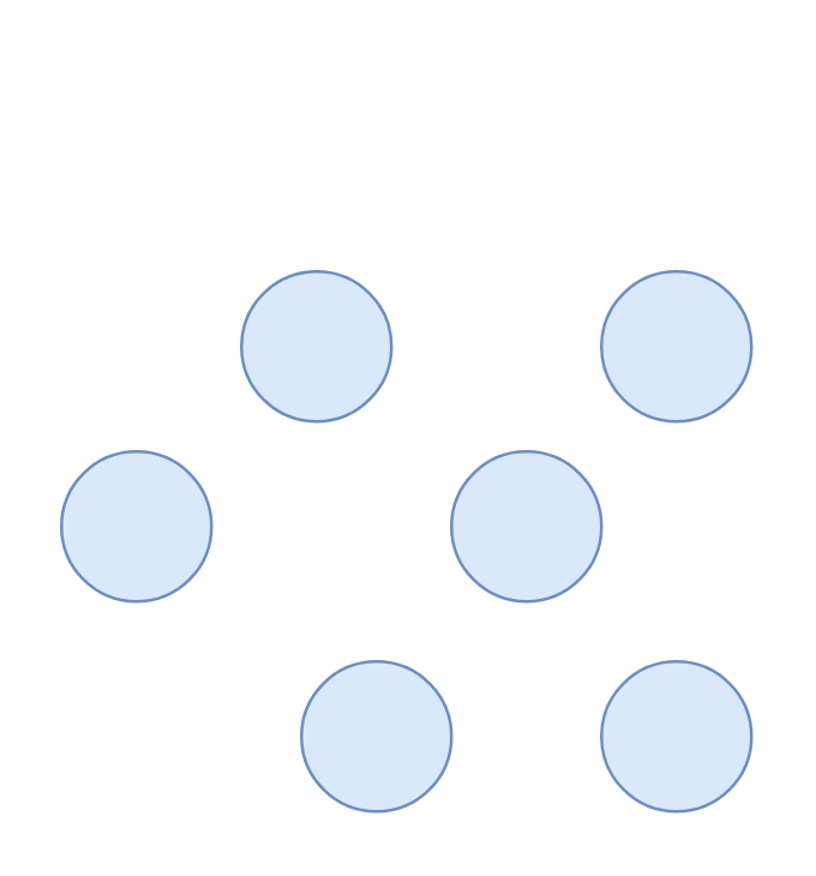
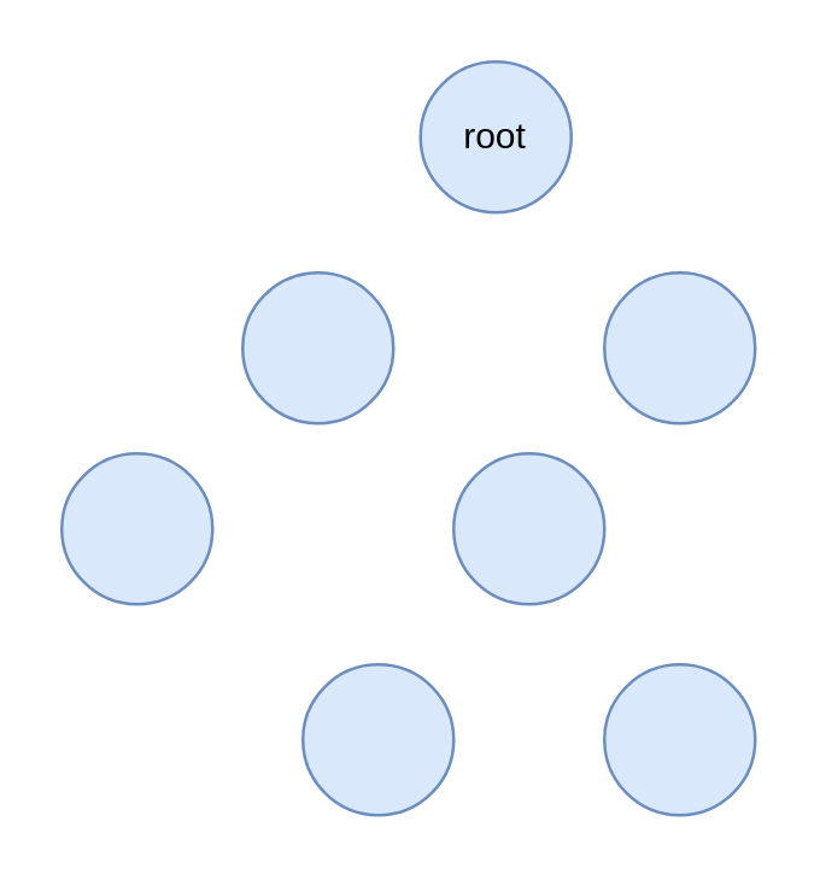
  <mxCell id="0" />
  <mxCell id="1" parent="0" />
+ <mxCell id="2" value="root" style="ellipse;whiteSpace=wrap;html=1;aspect=fixed;direction=west;fillColor=#dae8fc;strokeColor=#6c8ebf;" parent="1" vertex="1"><mxGeometry x="139" y="20" width="50" height="50" as="geometry" /></mxCell>
  <mxCell id="3" value="" style="ellipse;whiteSpace=wrap;html=1;aspect=fixed;fillColor=#dae8fc;strokeColor=#6c8ebf;" parent="1" vertex="1"><mxGeometry x="80" y="90" width="50" height="50" as="geometry" /></mxCell>
  <mxCell id="4" value="" style="ellipse;whiteSpace=wrap;html=1;aspect=fixed;fillColor=#dae8fc;strokeColor=#6c8ebf;" parent="1" vertex="1"><mxGeometry x="200" y="90" width="50" height="50" as="geometry" /></mxCell>
  <mxCell id="5" value="" style="ellipse;whiteSpace=wrap;html=1;aspect=fixed;fillColor=#dae8fc;strokeColor=#6c8ebf;" parent="1" vertex="1"><mxGeometry x="20" y="150" width="50" height="50" as="geometry" /></mxCell>
  <mxCell id="6" value="" style="ellipse;whiteSpace=wrap;html=1;aspect=fixed;fillColor=#dae8fc;strokeColor=#6c8ebf;" parent="1" vertex="1"><mxGeometry x="150" y="150" width="50" height="50" as="geometry" /></mxCell>
  <mxCell id="7" value="" style="ellipse;whiteSpace=wrap;html=1;aspect=fixed;fillColor=#dae8fc;strokeColor=#6c8ebf;" parent="1" vertex="1"><mxGeometry x="100" y="220" width="50" height="50" as="geometry" /></mxCell>
  <mxCell id="8" value="" style="ellipse;whiteSpace=wrap;html=1;aspect=fixed;fillColor=#dae8fc;strokeColor=#6c8ebf;" parent="1" vertex="1"><mxGeometry x="200" y="220" width="50" height="50" as="geometry" /></mxCell>
